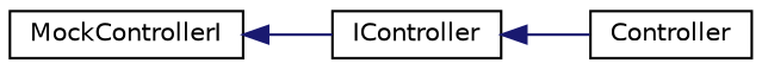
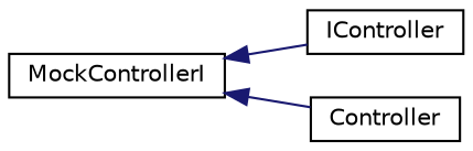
  digraph {
    rankdir=LR
    node [color=black fillcolor=white fontname=Helvetica fontsize=10 shape=record style=filled]
    edge [color=midnightblue dir=back fontname=Helvetica fontsize=10 labelfontname=Helvetica labelfontsize=10 style=solid]
    n1 [height=0.2 label=IController width=0.4]
    n2 [height=0.2 label=Controller width=0.4]
    n3 [height=0.2 label=MockControllerI width=0.4]
-   n1 -> n2
+   n3 -> n2
    n3 -> n1
  }
